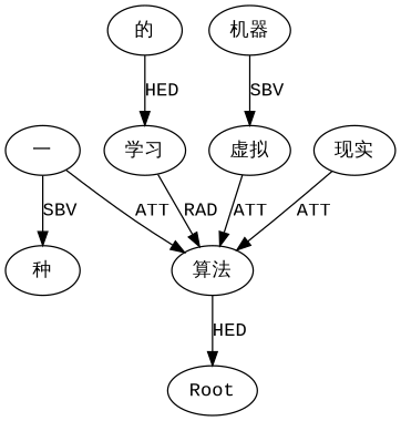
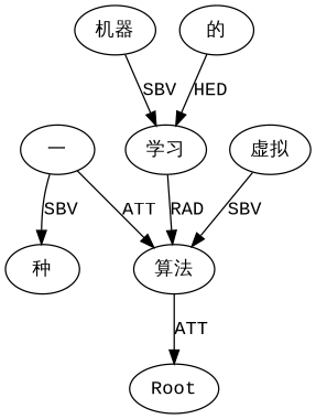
  digraph {
    fontname="Liberation Mono"
    node [fontname="Liberation Mono"]
    edge [fontname="Liberation Mono"]
    "一"
    "种"
    "算法"
    Root
    "机器"
    "学习"
    "的"
    "虚拟"
-   "现实"
    "一" -> "种" [label=SBV]
    "一" -> "算法" [label=ATT]
-   "算法" -> Root [label=HED]
-   "机器" -> "虚拟" [label=SBV]
+   "算法" -> Root [label=ATT]
+   "机器" -> "学习" [label=SBV]
    "学习" -> "算法" [label=RAD]
    "的" -> "学习" [label=HED]
-   "虚拟" -> "算法" [label=ATT]
-   "现实" -> "算法" [label=ATT]
+   "虚拟" -> "算法" [label=SBV]
  }
